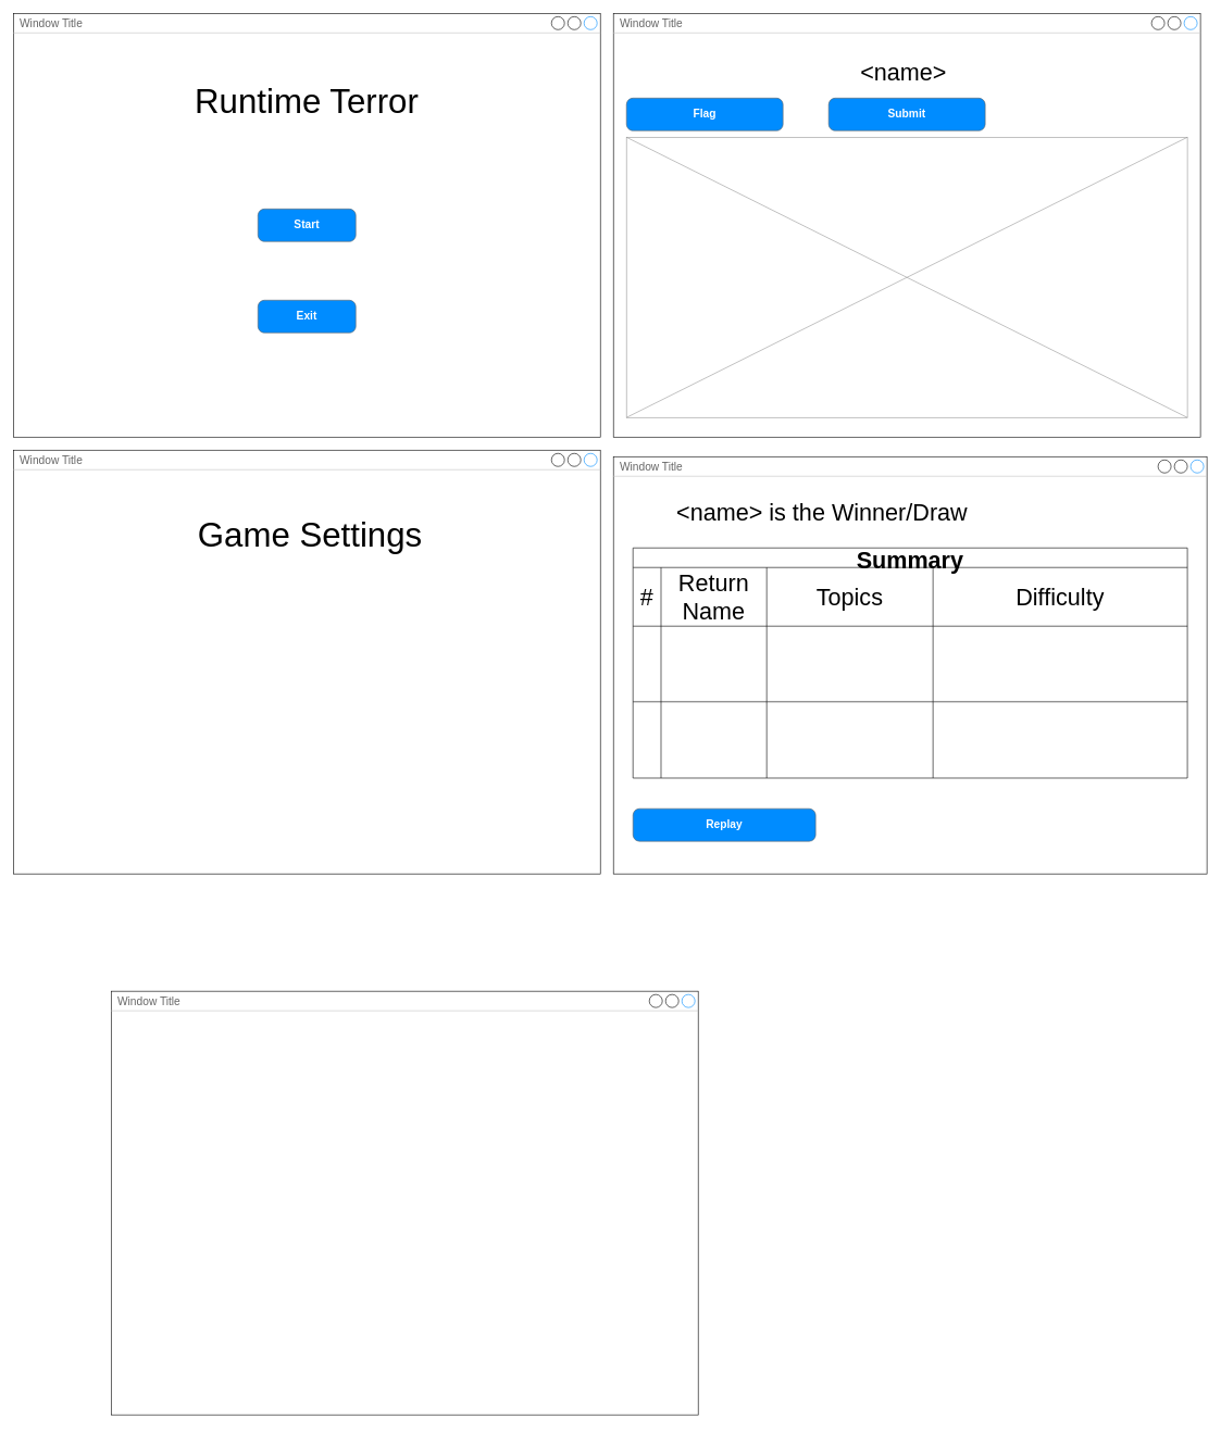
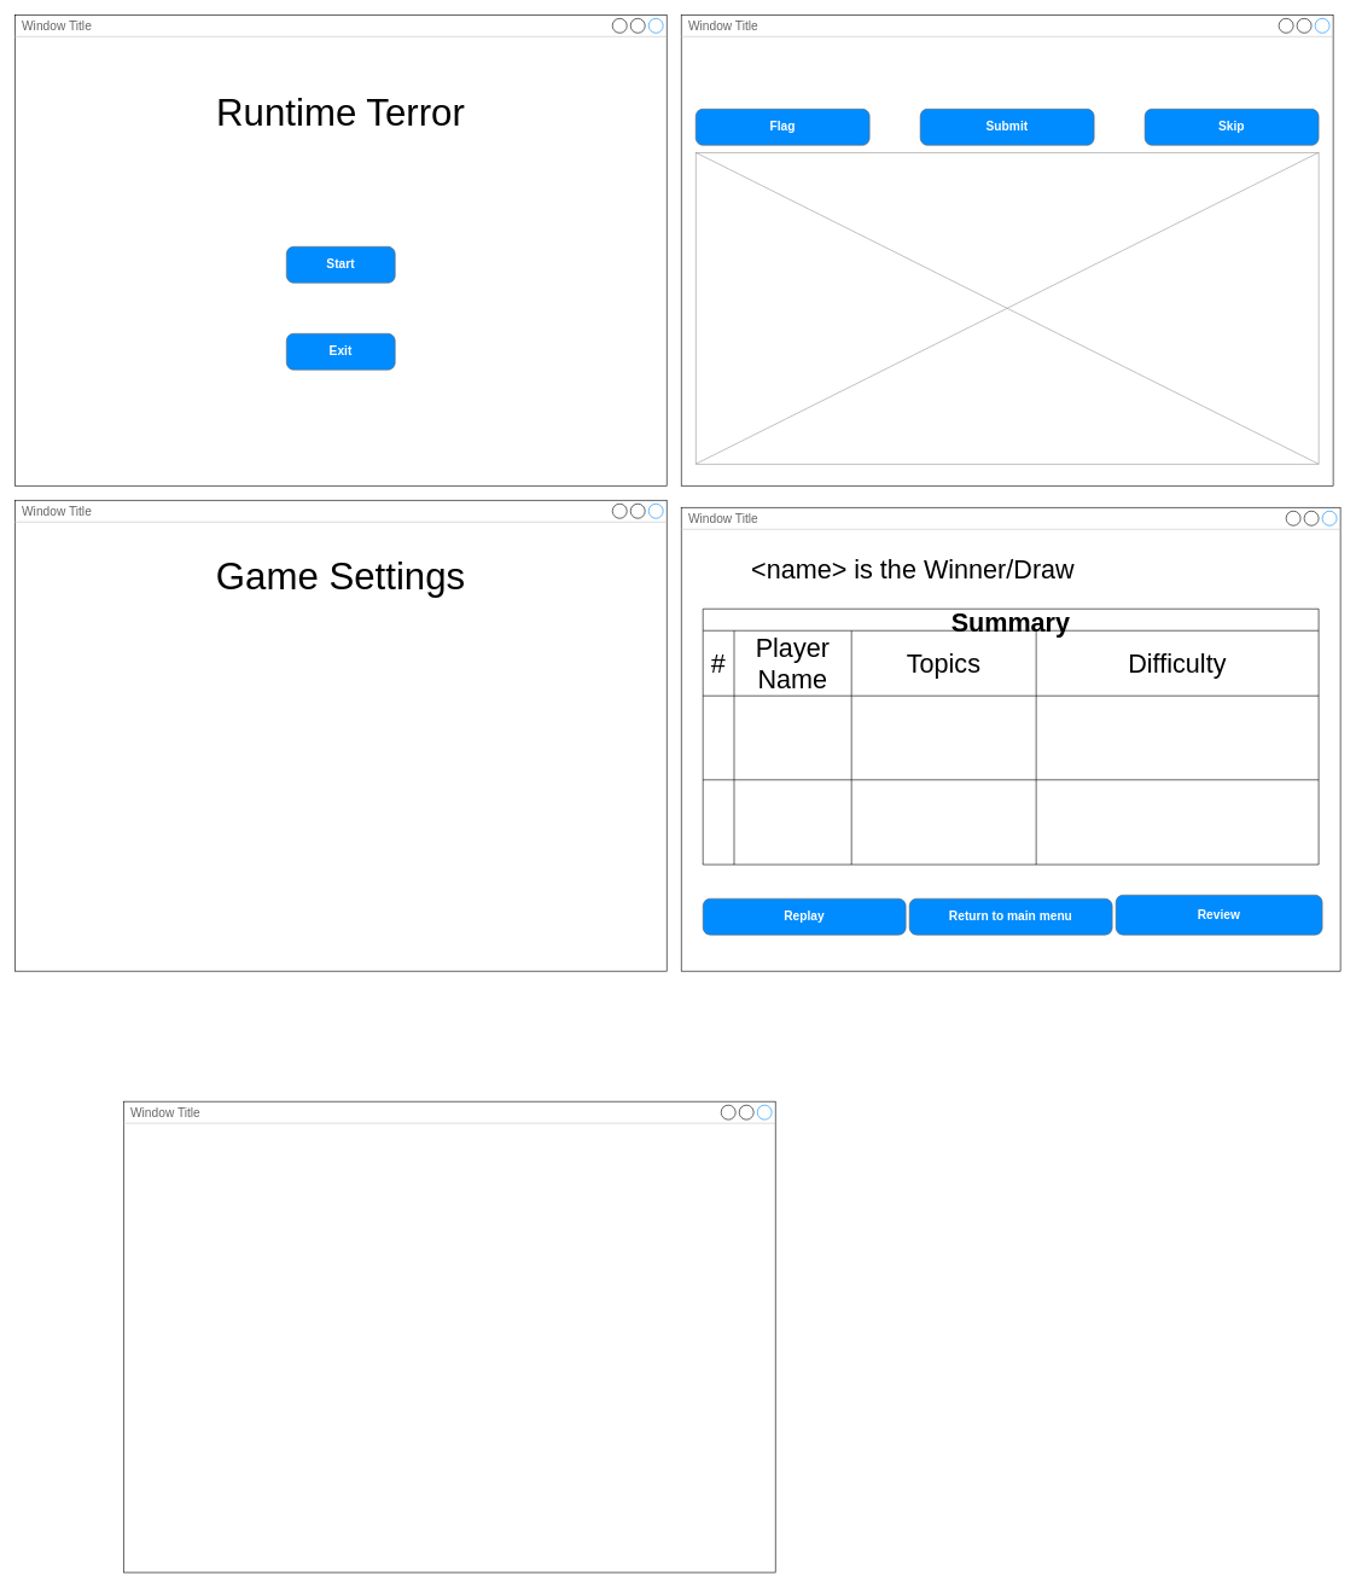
  <mxCell id="0" />
  <mxCell id="1" parent="0" />
  <mxCell id="2" value="Window Title" style="strokeWidth=1;shadow=0;dashed=0;align=center;html=1;shape=mxgraph.mockup.containers.window;align=left;verticalAlign=top;spacingLeft=8;strokeColor2=#008cff;strokeColor3=#c4c4c4;fontColor=#666666;mainText=;fontSize=17;labelBackgroundColor=none;" parent="1" vertex="1"><mxGeometry x="20" y="20" width="900" height="650" as="geometry" /></mxCell>
- <mxCell id="3" value="Start" style="strokeWidth=1;shadow=0;dashed=0;align=center;html=1;shape=mxgraph.mockup.buttons.button;strokeColor=#666666;fontColor=#ffffff;mainText=;buttonStyle=round;fontSize=17;fontStyle=1;fillColor=#008cff;whiteSpace=wrap;" parent="1" vertex="1"><mxGeometry x="395" y="320" width="150" height="50" as="geometry" /></mxCell>
+ <mxCell id="3" value="Start" style="strokeWidth=1;shadow=0;dashed=0;align=center;html=1;shape=mxgraph.mockup.buttons.button;strokeColor=#666666;fontColor=#ffffff;mainText=;buttonStyle=round;fontSize=17;fontStyle=1;fillColor=#008cff;whiteSpace=wrap;" parent="1" vertex="1"><mxGeometry x="395" y="340" width="150" height="50" as="geometry" /></mxCell>
  <mxCell id="4" value="Exit" style="strokeWidth=1;shadow=0;dashed=0;align=center;html=1;shape=mxgraph.mockup.buttons.button;strokeColor=#666666;fontColor=#ffffff;mainText=;buttonStyle=round;fontSize=17;fontStyle=1;fillColor=#008cff;whiteSpace=wrap;" parent="1" vertex="1"><mxGeometry x="395" y="460" width="150" height="50" as="geometry" /></mxCell>
  <mxCell id="5" value="Runtime Terror" style="text;html=1;strokeColor=none;fillColor=none;align=center;verticalAlign=middle;whiteSpace=wrap;rounded=0;fontSize=52;" parent="1" vertex="1"><mxGeometry x="295" y="110" width="350" height="90" as="geometry" /></mxCell>
  <mxCell id="6" value="Window Title" style="strokeWidth=1;shadow=0;dashed=0;align=center;html=1;shape=mxgraph.mockup.containers.window;align=left;verticalAlign=top;spacingLeft=8;strokeColor2=#008cff;strokeColor3=#c4c4c4;fontColor=#666666;mainText=;fontSize=17;labelBackgroundColor=none;" parent="1" vertex="1"><mxGeometry x="20" y="690" width="900" height="650" as="geometry" /></mxCell>
  <mxCell id="7" value="" style="edgeStyle=none;html=1;fontSize=52;" parent="1" edge="1"><mxGeometry relative="1" as="geometry"><mxPoint x="470" y="1040" as="sourcePoint" /></mxGeometry></mxCell>
- <mxCell id="8" value="Game Settings" style="text;html=1;strokeColor=none;fillColor=none;align=center;verticalAlign=middle;whiteSpace=wrap;rounded=0;fontSize=52;" parent="1" vertex="1"><mxGeometry x="300" y="775" width="350" height="90" as="geometry" /></mxCell>
+ <mxCell id="8" value="Game Settings" style="text;html=1;strokeColor=none;fillColor=none;align=center;verticalAlign=middle;whiteSpace=wrap;rounded=0;fontSize=52;" parent="1" vertex="1"><mxGeometry x="295" y="750" width="350" height="90" as="geometry" /></mxCell>
  <mxCell id="9" value="Window Title" style="strokeWidth=1;shadow=0;dashed=0;align=center;html=1;shape=mxgraph.mockup.containers.window;align=left;verticalAlign=top;spacingLeft=8;strokeColor2=#008cff;strokeColor3=#c4c4c4;fontColor=#666666;mainText=;fontSize=17;labelBackgroundColor=none;" parent="1" vertex="1"><mxGeometry x="940" y="20" width="900" height="650" as="geometry" /></mxCell>
- <mxCell id="10" value="&lt;font style=&quot;font-size: 36px;&quot;&gt;&amp;lt;name&amp;gt;&lt;/font&gt;" style="text;html=1;strokeColor=none;fillColor=none;align=center;verticalAlign=middle;whiteSpace=wrap;rounded=0;fontSize=52;" parent="1" vertex="1"><mxGeometry x="1210" y="60" width="350" height="90" as="geometry" /></mxCell>
  <mxCell id="11" value="" style="verticalLabelPosition=bottom;shadow=0;dashed=0;align=center;html=1;verticalAlign=top;strokeWidth=1;shape=mxgraph.mockup.graphics.simpleIcon;strokeColor=#999999;fontSize=36;" parent="1" vertex="1"><mxGeometry x="960" y="210" width="860" height="430" as="geometry" /></mxCell>
  <mxCell id="12" value="Flag" style="strokeWidth=1;shadow=0;dashed=0;align=center;html=1;shape=mxgraph.mockup.buttons.button;strokeColor=#666666;fontColor=#ffffff;mainText=;buttonStyle=round;fontSize=17;fontStyle=1;fillColor=#008cff;whiteSpace=wrap;" parent="1" vertex="1"><mxGeometry x="960" y="150" width="240" height="50" as="geometry" /></mxCell>
  <mxCell id="13" value="Submit" style="strokeWidth=1;shadow=0;dashed=0;align=center;html=1;shape=mxgraph.mockup.buttons.button;strokeColor=#666666;fontColor=#ffffff;mainText=;buttonStyle=round;fontSize=17;fontStyle=1;fillColor=#008cff;whiteSpace=wrap;" parent="1" vertex="1"><mxGeometry x="1270" y="150" width="240" height="50" as="geometry" /></mxCell>
+ <mxCell id="14" value="Skip" style="strokeWidth=1;shadow=0;dashed=0;align=center;html=1;shape=mxgraph.mockup.buttons.button;strokeColor=#666666;fontColor=#ffffff;mainText=;buttonStyle=round;fontSize=17;fontStyle=1;fillColor=#008cff;whiteSpace=wrap;" parent="1" vertex="1"><mxGeometry x="1580" y="150" width="240" height="50" as="geometry" /></mxCell>
  <mxCell id="15" value="Window Title" style="strokeWidth=1;shadow=0;dashed=0;align=center;html=1;shape=mxgraph.mockup.containers.window;align=left;verticalAlign=top;spacingLeft=8;strokeColor2=#008cff;strokeColor3=#c4c4c4;fontColor=#666666;mainText=;fontSize=17;labelBackgroundColor=none;" parent="1" vertex="1"><mxGeometry x="940" y="700" width="910" height="640" as="geometry" /></mxCell>
  <mxCell id="16" value="Summary" style="shape=table;startSize=30;container=1;collapsible=0;childLayout=tableLayout;fontStyle=1;align=center;fontSize=36;" parent="1" vertex="1"><mxGeometry x="970" y="840" width="850" height="353" as="geometry" /></mxCell>
  <mxCell id="17" value="" style="shape=tableRow;horizontal=0;startSize=0;swimlaneHead=0;swimlaneBody=0;top=0;left=0;bottom=0;right=0;collapsible=0;dropTarget=0;fillColor=none;points=[[0,0.5],[1,0.5]];portConstraint=eastwest;fontSize=36;" parent="16" vertex="1"><mxGeometry y="30" width="850" height="90" as="geometry" /></mxCell>
  <mxCell id="18" value="#" style="shape=partialRectangle;html=1;whiteSpace=wrap;connectable=0;fillColor=none;top=0;left=0;bottom=0;right=0;overflow=hidden;fontSize=36;" parent="17" vertex="1"><mxGeometry width="43" height="90" as="geometry"><mxRectangle width="43" height="90" as="alternateBounds" /></mxGeometry></mxCell>
- <mxCell id="19" value="Return Name" style="shape=partialRectangle;html=1;whiteSpace=wrap;connectable=0;fillColor=none;top=0;left=0;bottom=0;right=0;overflow=hidden;fontSize=36;" parent="17" vertex="1"><mxGeometry x="43" width="162" height="90" as="geometry"><mxRectangle width="162" height="90" as="alternateBounds" /></mxGeometry></mxCell>
+ <mxCell id="19" value="Player Name" style="shape=partialRectangle;html=1;whiteSpace=wrap;connectable=0;fillColor=none;top=0;left=0;bottom=0;right=0;overflow=hidden;fontSize=36;" parent="17" vertex="1"><mxGeometry x="43" width="162" height="90" as="geometry"><mxRectangle width="162" height="90" as="alternateBounds" /></mxGeometry></mxCell>
  <mxCell id="20" value="Topics" style="shape=partialRectangle;html=1;whiteSpace=wrap;connectable=0;fillColor=none;top=0;left=0;bottom=0;right=0;overflow=hidden;fontSize=36;" parent="17" vertex="1"><mxGeometry x="205" width="255" height="90" as="geometry"><mxRectangle width="255" height="90" as="alternateBounds" /></mxGeometry></mxCell>
  <mxCell id="21" value="Difficulty" style="shape=partialRectangle;html=1;whiteSpace=wrap;connectable=0;fillColor=none;top=0;left=0;bottom=0;right=0;overflow=hidden;fontSize=36;" parent="17" vertex="1"><mxGeometry x="460" width="390" height="90" as="geometry"><mxRectangle width="390" height="90" as="alternateBounds" /></mxGeometry></mxCell>
  <mxCell id="22" value="" style="shape=tableRow;horizontal=0;startSize=0;swimlaneHead=0;swimlaneBody=0;top=0;left=0;bottom=0;right=0;collapsible=0;dropTarget=0;fillColor=none;points=[[0,0.5],[1,0.5]];portConstraint=eastwest;fontSize=36;" parent="16" vertex="1"><mxGeometry y="120" width="850" height="116" as="geometry" /></mxCell>
  <mxCell id="23" value="" style="shape=partialRectangle;html=1;whiteSpace=wrap;connectable=0;fillColor=none;top=0;left=0;bottom=0;right=0;overflow=hidden;fontSize=36;" parent="22" vertex="1"><mxGeometry width="43" height="116" as="geometry"><mxRectangle width="43" height="116" as="alternateBounds" /></mxGeometry></mxCell>
  <mxCell id="24" value="" style="shape=partialRectangle;html=1;whiteSpace=wrap;connectable=0;fillColor=none;top=0;left=0;bottom=0;right=0;overflow=hidden;fontSize=36;" parent="22" vertex="1"><mxGeometry x="43" width="162" height="116" as="geometry"><mxRectangle width="162" height="116" as="alternateBounds" /></mxGeometry></mxCell>
  <mxCell id="25" value="" style="shape=partialRectangle;html=1;whiteSpace=wrap;connectable=0;fillColor=none;top=0;left=0;bottom=0;right=0;overflow=hidden;fontSize=36;" parent="22" vertex="1"><mxGeometry x="205" width="255" height="116" as="geometry"><mxRectangle width="255" height="116" as="alternateBounds" /></mxGeometry></mxCell>
  <mxCell id="26" style="shape=partialRectangle;html=1;whiteSpace=wrap;connectable=0;fillColor=none;top=0;left=0;bottom=0;right=0;overflow=hidden;fontSize=36;" parent="22" vertex="1"><mxGeometry x="460" width="390" height="116" as="geometry"><mxRectangle width="390" height="116" as="alternateBounds" /></mxGeometry></mxCell>
  <mxCell id="27" value="" style="shape=tableRow;horizontal=0;startSize=0;swimlaneHead=0;swimlaneBody=0;top=0;left=0;bottom=0;right=0;collapsible=0;dropTarget=0;fillColor=none;points=[[0,0.5],[1,0.5]];portConstraint=eastwest;fontSize=36;" parent="16" vertex="1"><mxGeometry y="236" width="850" height="117" as="geometry" /></mxCell>
  <mxCell id="28" value="" style="shape=partialRectangle;html=1;whiteSpace=wrap;connectable=0;fillColor=none;top=0;left=0;bottom=0;right=0;overflow=hidden;fontSize=36;" parent="27" vertex="1"><mxGeometry width="43" height="117" as="geometry"><mxRectangle width="43" height="117" as="alternateBounds" /></mxGeometry></mxCell>
  <mxCell id="29" value="" style="shape=partialRectangle;html=1;whiteSpace=wrap;connectable=0;fillColor=none;top=0;left=0;bottom=0;right=0;overflow=hidden;fontSize=36;" parent="27" vertex="1"><mxGeometry x="43" width="162" height="117" as="geometry"><mxRectangle width="162" height="117" as="alternateBounds" /></mxGeometry></mxCell>
  <mxCell id="30" value="" style="shape=partialRectangle;html=1;whiteSpace=wrap;connectable=0;fillColor=none;top=0;left=0;bottom=0;right=0;overflow=hidden;fontSize=36;" parent="27" vertex="1"><mxGeometry x="205" width="255" height="117" as="geometry"><mxRectangle width="255" height="117" as="alternateBounds" /></mxGeometry></mxCell>
  <mxCell id="31" style="shape=partialRectangle;html=1;whiteSpace=wrap;connectable=0;fillColor=none;top=0;left=0;bottom=0;right=0;overflow=hidden;fontSize=36;" parent="27" vertex="1"><mxGeometry x="460" width="390" height="117" as="geometry"><mxRectangle width="390" height="117" as="alternateBounds" /></mxGeometry></mxCell>
  <mxCell id="32" value="Replay" style="strokeWidth=1;shadow=0;dashed=0;align=center;html=1;shape=mxgraph.mockup.buttons.button;strokeColor=#666666;fontColor=#ffffff;mainText=;buttonStyle=round;fontSize=17;fontStyle=1;fillColor=#008cff;whiteSpace=wrap;" parent="1" vertex="1"><mxGeometry x="970" y="1240" width="280" height="50" as="geometry" /></mxCell>
+ <mxCell id="33" value="Return to main menu" style="strokeWidth=1;shadow=0;dashed=0;align=center;html=1;shape=mxgraph.mockup.buttons.button;strokeColor=#666666;fontColor=#ffffff;mainText=;buttonStyle=round;fontSize=17;fontStyle=1;fillColor=#008cff;whiteSpace=wrap;" parent="1" vertex="1"><mxGeometry x="1255" y="1240" width="280" height="50" as="geometry" /></mxCell>
  <mxCell id="34" value="&amp;lt;name&amp;gt; is the Winner/Draw" style="text;html=1;strokeColor=none;fillColor=none;align=center;verticalAlign=middle;whiteSpace=wrap;rounded=0;fontSize=36;" parent="1" vertex="1"><mxGeometry x="970" y="770" width="580" height="30" as="geometry" /></mxCell>
+ <mxCell id="35" value="Review" style="strokeWidth=1;shadow=0;dashed=0;align=center;html=1;shape=mxgraph.mockup.buttons.button;strokeColor=#666666;fontColor=#ffffff;mainText=;buttonStyle=round;fontSize=17;fontStyle=1;fillColor=#008cff;whiteSpace=wrap;" parent="1" vertex="1"><mxGeometry x="1540" y="1235" width="285" height="55" as="geometry" /></mxCell>
  <mxCell id="36" value="Window Title" style="strokeWidth=1;shadow=0;dashed=0;align=center;html=1;shape=mxgraph.mockup.containers.window;align=left;verticalAlign=top;spacingLeft=8;strokeColor2=#008cff;strokeColor3=#c4c4c4;fontColor=#666666;mainText=;fontSize=17;labelBackgroundColor=none;" vertex="1" parent="1"><mxGeometry x="170" y="1520" width="900" height="650" as="geometry" /></mxCell>
